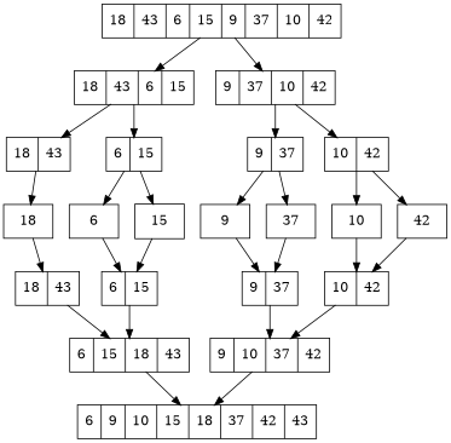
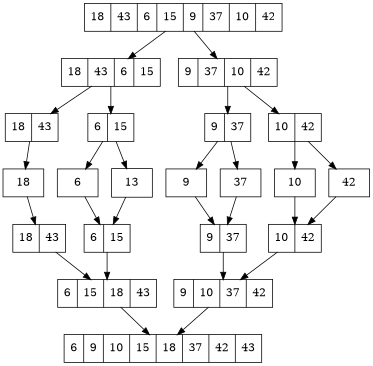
  digraph {
    node [shape=record]
    n1 [label="18|43|6|15|9|37|10|42"]
    n2 [label="18|43|6|15"]
    n3 [label="9|37|10|42"]
    n4 [label="18|43"]
    n5 [label="6|15"]
    n6 [label="9|37"]
    n7 [label="10|42"]
    n8 [label=18]
    n9 [label=6]
-   n10 [label=15]
+   n10 [label=13]
    n11 [label=9]
    n12 [label=37]
    n13 [label=10]
    n14 [label=42]
    n15 [label="18|43"]
    n16 [label="6|15"]
    n17 [label="9|37"]
    n18 [label="6|15|18|43"]
    n19 [label="9|10|37|42"]
    n20 [label="10|42"]
    n21 [label="6|9|10|15|18|37|42|43"]
    n1 -> n2
    n1 -> n3
    n2 -> n4
    n2 -> n5
    n3 -> n6
    n3 -> n7
    n4 -> n8
    n5 -> n9
    n5 -> n10
    n6 -> n11
    n6 -> n12
    n7 -> n13
    n7 -> n14
    n8 -> n15
    n9 -> n16
    n10 -> n16
    n11 -> n17
    n12 -> n17
    n13 -> n20
    n14 -> n20
    n15 -> n18
    n16 -> n18
    n17 -> n19
    n18 -> n21
    n19 -> n21
    n20 -> n19
  }
